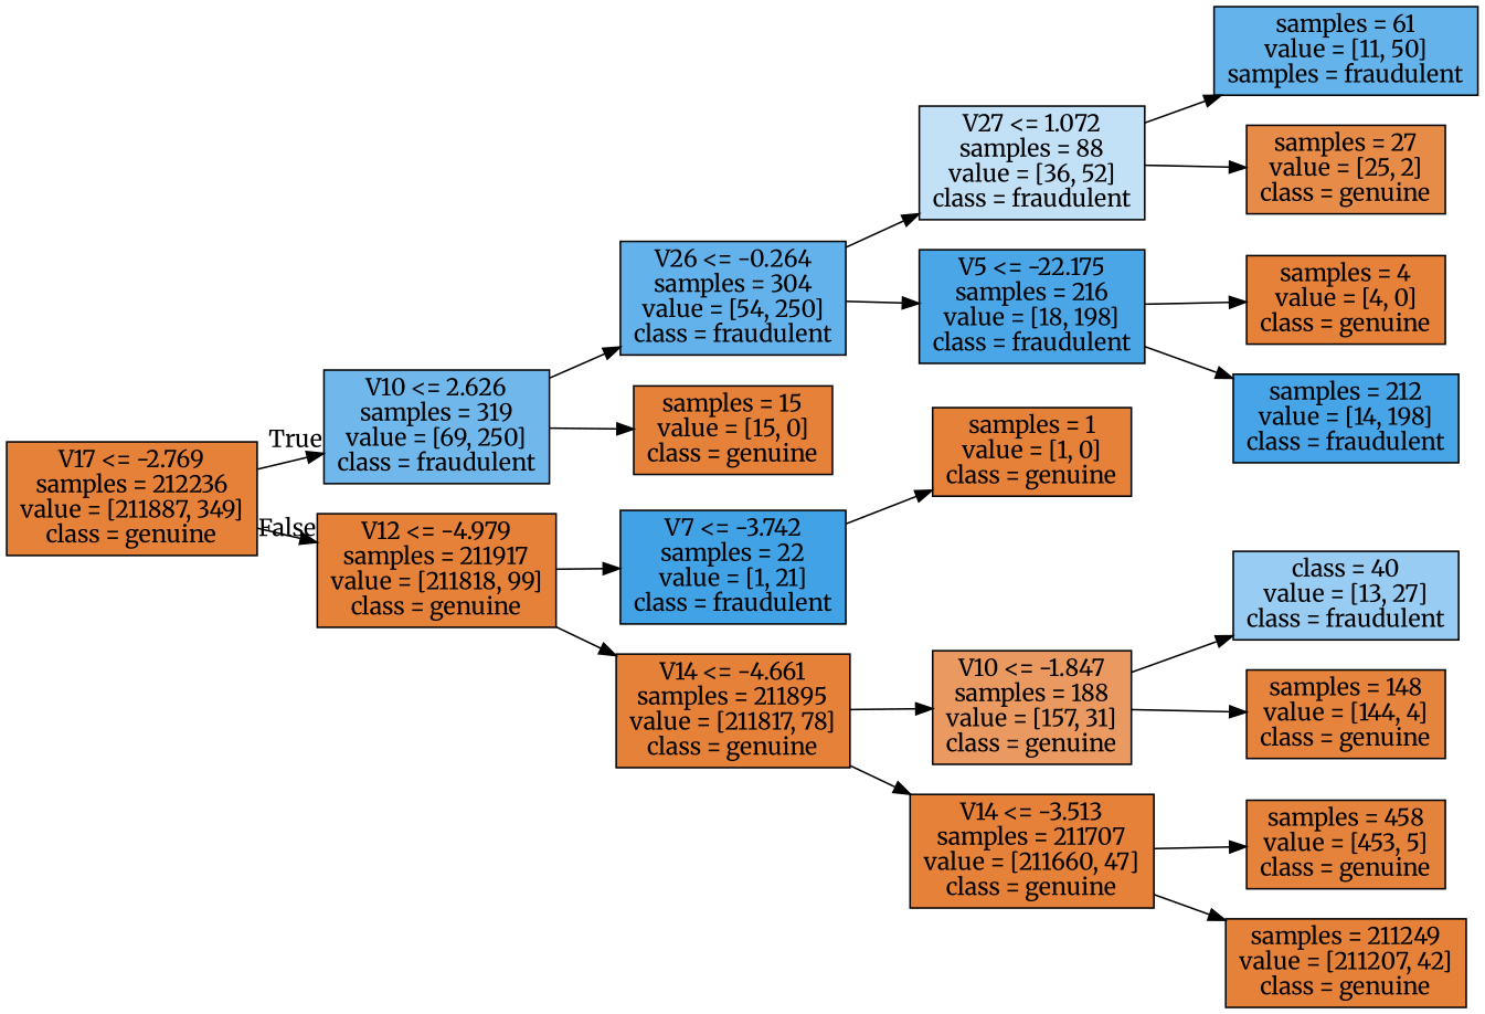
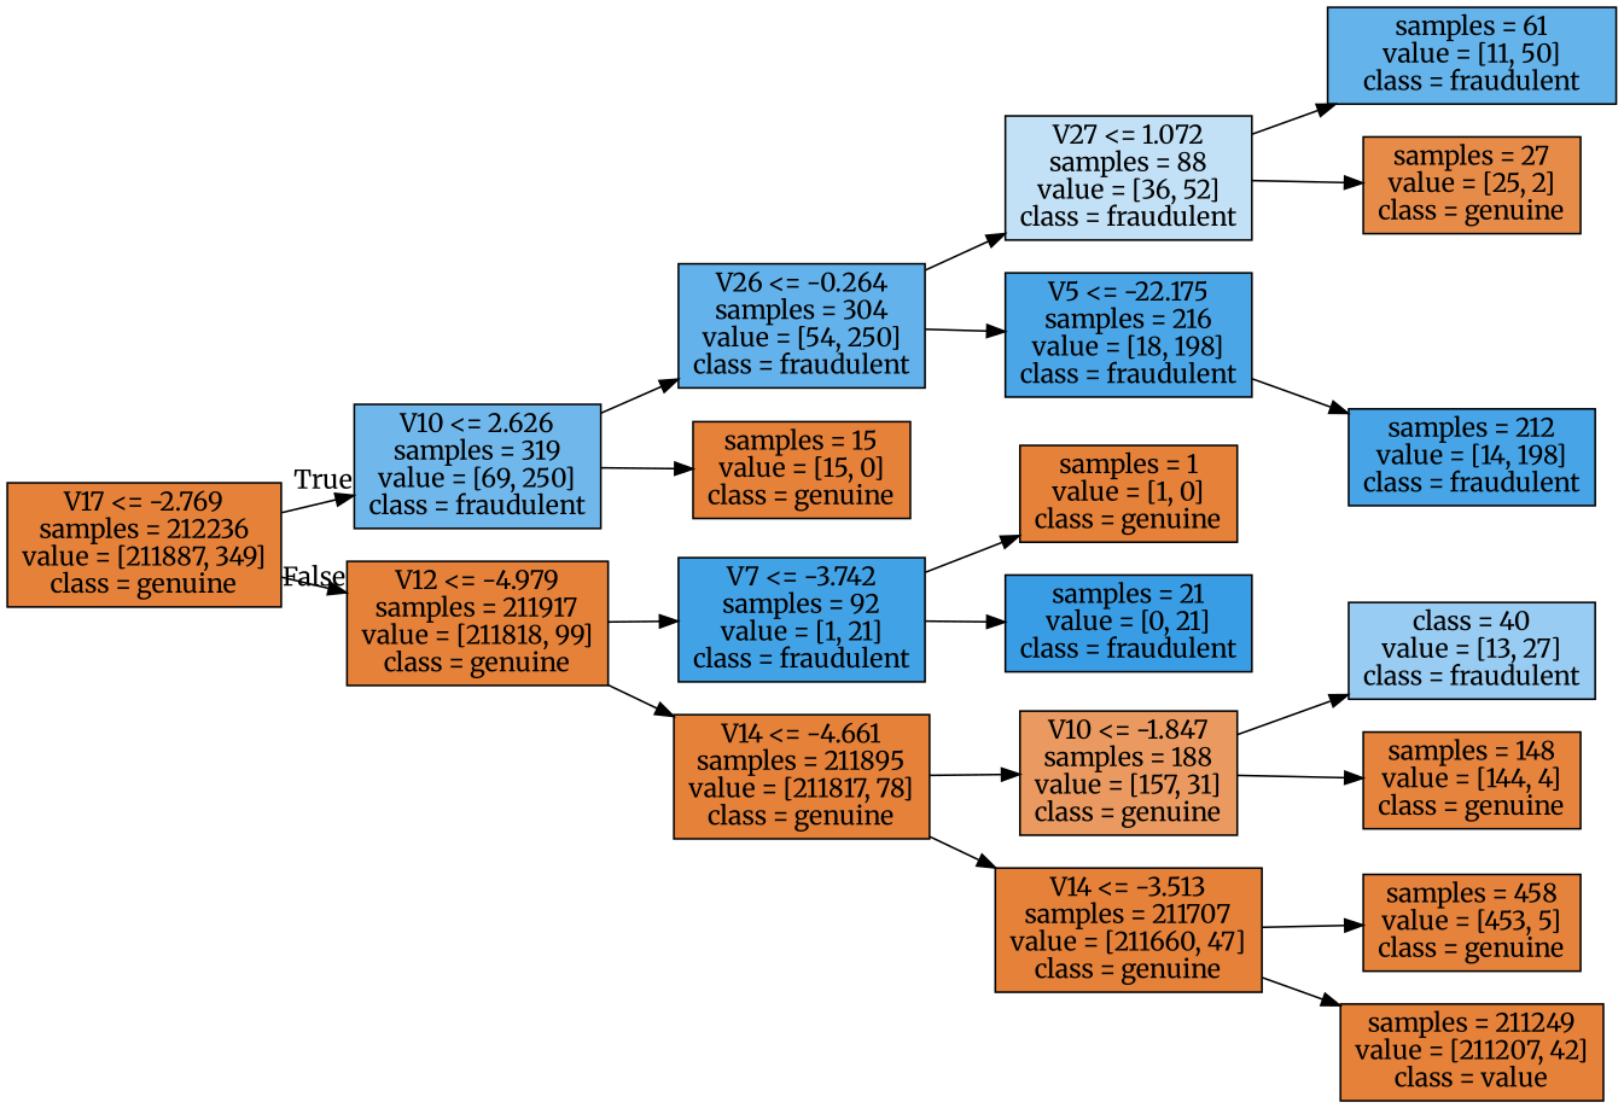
  digraph {
    fontname=Merriweather
    rankdir=LR
    node [color=black fillcolor="#e58139" fontname=Merriweather shape=box style=filled]
    edge [fontname=Merriweather]
    n1 [label="V17 <= -2.769\nsamples = 212236\nvalue = [211887, 349]\nclass = genuine"]
    n2 [fillcolor="#70b8ec" label="V10 <= 2.626\nsamples = 319\nvalue = [69, 250]\nclass = fraudulent"]
    n3 [label="V12 <= -4.979\nsamples = 211917\nvalue = [211818, 99]\nclass = genuine"]
    n4 [fillcolor="#64b2eb" label="V26 <= -0.264\nsamples = 304\nvalue = [54, 250]\nclass = fraudulent"]
    n5 [label="samples = 15\nvalue = [15, 0]\nclass = genuine"]
-   n6 [fillcolor="#42a2e6" label="V7 <= -3.742\nsamples = 22\nvalue = [1, 21]\nclass = fraudulent"]
+   n6 [fillcolor="#42a2e6" label="V7 <= -3.742\nsamples = 92\nvalue = [1, 21]\nclass = fraudulent"]
    n7 [label="V14 <= -4.661\nsamples = 211895\nvalue = [211817, 78]\nclass = genuine"]
    n8 [fillcolor="#c2e1f7" label="V27 <= 1.072\nsamples = 88\nvalue = [36, 52]\nclass = fraudulent"]
    n9 [fillcolor="#4ba6e7" label="V5 <= -22.175\nsamples = 216\nvalue = [18, 198]\nclass = fraudulent"]
-   n10 [fillcolor="#65b3eb" label="samples = 61\nvalue = [11, 50]\nsamples = fraudulent"]
+   n10 [fillcolor="#65b3eb" label="samples = 61\nvalue = [11, 50]\nclass = fraudulent"]
    n11 [fillcolor="#e78b49" label="samples = 27\nvalue = [25, 2]\nclass = genuine"]
-   n12 [label="samples = 4\nvalue = [4, 0]\nclass = genuine"]
    n13 [fillcolor="#47a4e7" label="samples = 212\nvalue = [14, 198]\nclass = fraudulent"]
    n14 [label="samples = 1\nvalue = [1, 0]\nclass = genuine"]
+   n15 [fillcolor="#399de5" label="samples = 21\nvalue = [0, 21]\nclass = fraudulent"]
    n16 [fillcolor="#ea9a60" label="V10 <= -1.847\nsamples = 188\nvalue = [157, 31]\nclass = genuine"]
    n17 [label="V14 <= -3.513\nsamples = 211707\nvalue = [211660, 47]\nclass = genuine"]
    n18 [fillcolor="#98ccf2" label="class = 40\nvalue = [13, 27]\nclass = fraudulent"]
    n19 [fillcolor="#e6843e" label="samples = 148\nvalue = [144, 4]\nclass = genuine"]
    n20 [fillcolor="#e5823b" label="samples = 458\nvalue = [453, 5]\nclass = genuine"]
-   n21 [label="samples = 211249\nvalue = [211207, 42]\nclass = genuine"]
+   n21 [label="samples = 211249\nvalue = [211207, 42]\nclass = value"]
    n1 -> n2 [headlabel=True labelangle=45 labeldistance=2.5]
    n1 -> n3 [headlabel=False labelangle=-45 labeldistance=2.5]
    n2 -> n4
    n2 -> n5
    n3 -> n6
    n3 -> n7
    n4 -> n8
    n4 -> n9
    n6 -> n14
+   n6 -> n15
    n7 -> n16
    n7 -> n17
    n8 -> n10
    n8 -> n11
-   n9 -> n12
    n9 -> n13
    n16 -> n18
    n16 -> n19
    n17 -> n20
    n17 -> n21
  }
